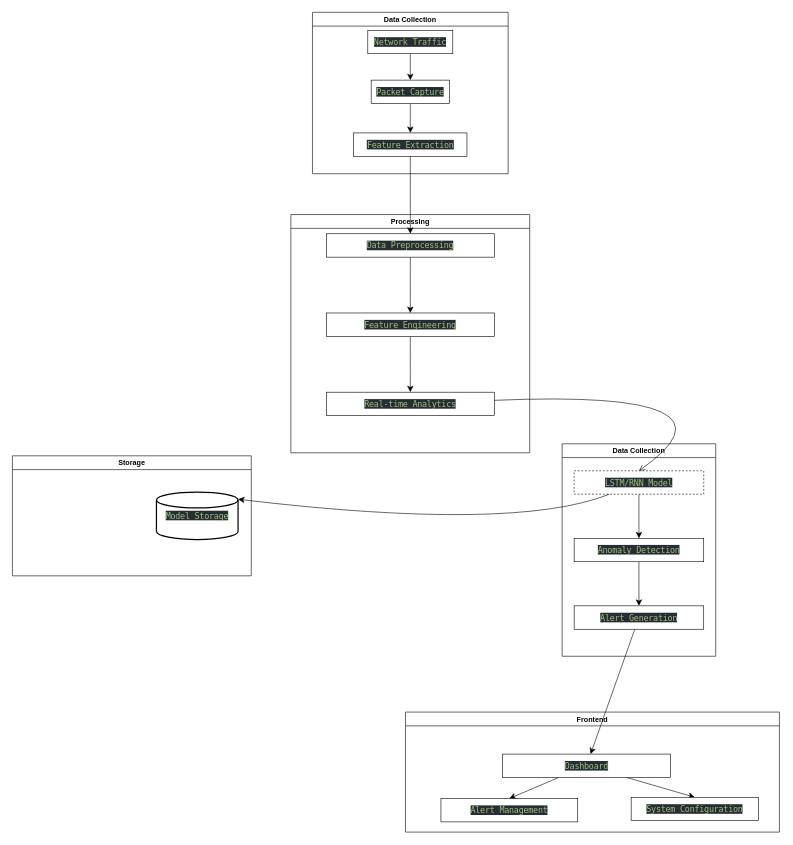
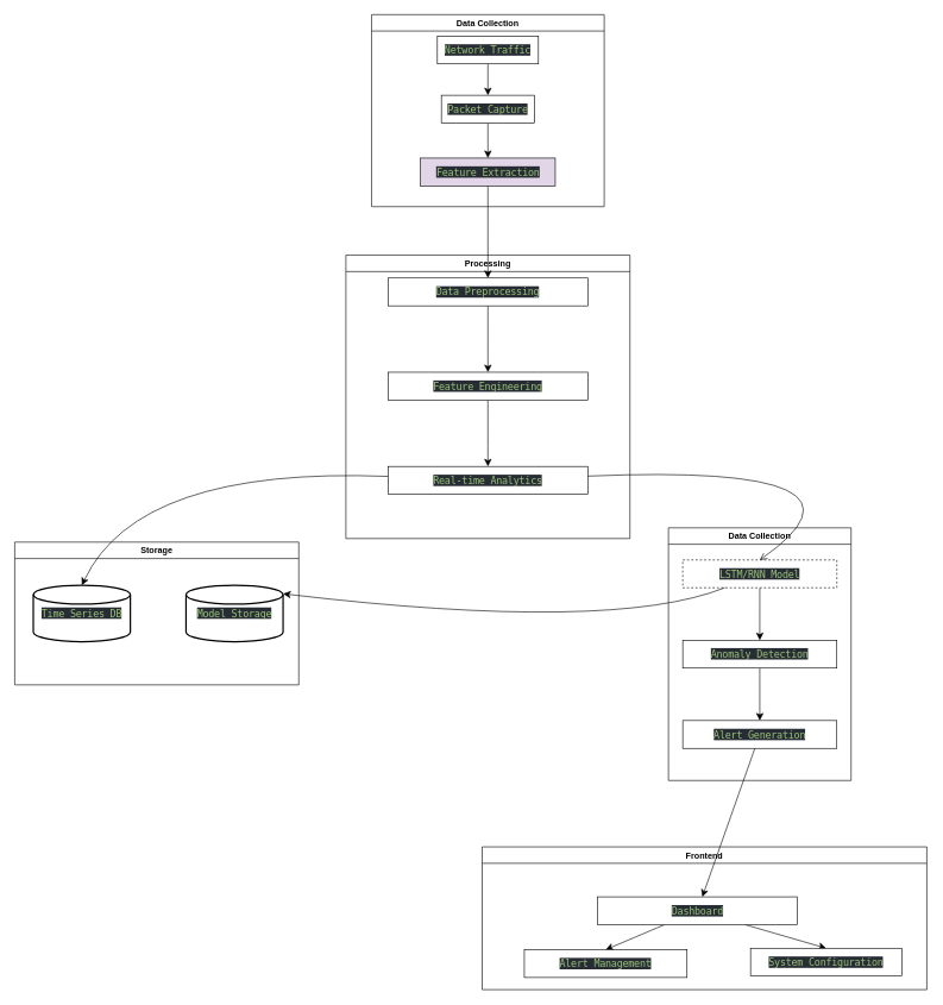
  <mxCell id="0" />
  <mxCell id="1" parent="0" />
  <mxCell id="2" value="Data Collection" style="swimlane;" vertex="1" parent="1"><mxGeometry x="520" y="20" width="326" height="269" as="geometry" /></mxCell>
  <mxCell id="3" style="edgeStyle=none;curved=1;rounded=0;orthogonalLoop=1;jettySize=auto;html=1;fontSize=12;startSize=8;endSize=8;" edge="1" parent="2" source="4" target="6"><mxGeometry relative="1" as="geometry" /></mxCell>
  <mxCell id="4" value="&lt;span style=&quot;color: rgb(152, 195, 121); font-family: &amp;quot;Fira Code&amp;quot;, &amp;quot;Fira Mono&amp;quot;, Menlo, Consolas, &amp;quot;DejaVu Sans Mono&amp;quot;, monospace; font-size: 14px; letter-spacing: -0.4px; text-align: left; white-space: pre; background-color: rgb(40, 44, 52);&quot;&gt;Network Traffic&lt;/span&gt;" style="rounded=0;whiteSpace=wrap;html=1;" vertex="1" parent="2"><mxGeometry x="92.19" y="30" width="141.62" height="39" as="geometry" /></mxCell>
  <mxCell id="5" style="edgeStyle=none;curved=1;rounded=0;orthogonalLoop=1;jettySize=auto;html=1;fontSize=12;startSize=8;endSize=8;" edge="1" parent="2" source="6" target="7"><mxGeometry relative="1" as="geometry" /></mxCell>
  <mxCell id="6" value="&lt;span style=&quot;color: rgb(152, 195, 121); font-family: &amp;quot;Fira Code&amp;quot;, &amp;quot;Fira Mono&amp;quot;, Menlo, Consolas, &amp;quot;DejaVu Sans Mono&amp;quot;, monospace; font-size: 14px; letter-spacing: -0.4px; text-align: left; white-space: pre; background-color: rgb(40, 44, 52);&quot;&gt;Packet Capture&lt;/span&gt;" style="rounded=0;whiteSpace=wrap;html=1;" vertex="1" parent="2"><mxGeometry x="97.8" y="113" width="130.4" height="39" as="geometry" /></mxCell>
- <mxCell id="7" value="&lt;span style=&quot;color: rgb(152, 195, 121); font-family: &amp;quot;Fira Code&amp;quot;, &amp;quot;Fira Mono&amp;quot;, Menlo, Consolas, &amp;quot;DejaVu Sans Mono&amp;quot;, monospace; font-size: 14px; letter-spacing: -0.4px; text-align: left; white-space: pre; background-color: rgb(40, 44, 52);&quot;&gt;Feature Extraction&lt;/span&gt;" style="rounded=0;whiteSpace=wrap;html=1;" vertex="1" parent="2"><mxGeometry x="68.59" y="201" width="188.81" height="39" as="geometry" /></mxCell>
+ <mxCell id="7" value="&lt;span style=&quot;color: rgb(152, 195, 121); font-family: &amp;quot;Fira Code&amp;quot;, &amp;quot;Fira Mono&amp;quot;, Menlo, Consolas, &amp;quot;DejaVu Sans Mono&amp;quot;, monospace; font-size: 14px; letter-spacing: -0.4px; text-align: left; white-space: pre; background-color: rgb(40, 44, 52);&quot;&gt;Feature Extraction&lt;/span&gt;" style="rounded=0;whiteSpace=wrap;html=1;fillColor=#e1d5e7;" vertex="1" parent="2"><mxGeometry x="68.59" y="201" width="188.81" height="39" as="geometry" /></mxCell>
  <mxCell id="8" value="Processing" style="swimlane;" vertex="1" parent="1"><mxGeometry x="484" y="357" width="398" height="397" as="geometry" /></mxCell>
  <mxCell id="9" style="edgeStyle=none;curved=1;rounded=0;orthogonalLoop=1;jettySize=auto;html=1;fontSize=12;startSize=8;endSize=8;" edge="1" parent="8" source="10" target="12"><mxGeometry relative="1" as="geometry" /></mxCell>
  <mxCell id="10" value="&lt;span style=&quot;color: rgb(152, 195, 121); font-family: &amp;quot;Fira Code&amp;quot;, &amp;quot;Fira Mono&amp;quot;, Menlo, Consolas, &amp;quot;DejaVu Sans Mono&amp;quot;, monospace; font-size: 14px; letter-spacing: -0.4px; text-align: left; white-space: pre; background-color: rgb(40, 44, 52);&quot;&gt;Data Preprocessing&lt;/span&gt;" style="rounded=0;whiteSpace=wrap;html=1;" vertex="1" parent="8"><mxGeometry x="59.05" y="32" width="279.91" height="39" as="geometry" /></mxCell>
  <mxCell id="11" style="edgeStyle=none;curved=1;rounded=0;orthogonalLoop=1;jettySize=auto;html=1;fontSize=12;startSize=8;endSize=8;" edge="1" parent="8" source="12" target="13"><mxGeometry relative="1" as="geometry" /></mxCell>
  <mxCell id="12" value="&lt;span style=&quot;color: rgb(152, 195, 121); font-family: &amp;quot;Fira Code&amp;quot;, &amp;quot;Fira Mono&amp;quot;, Menlo, Consolas, &amp;quot;DejaVu Sans Mono&amp;quot;, monospace; font-size: 14px; letter-spacing: -0.4px; text-align: left; white-space: pre; background-color: rgb(40, 44, 52);&quot;&gt;Feature Engineering&lt;/span&gt;" style="rounded=0;whiteSpace=wrap;html=1;" vertex="1" parent="8"><mxGeometry x="59.05" y="164" width="279.91" height="39" as="geometry" /></mxCell>
  <mxCell id="13" value="&lt;span style=&quot;color: rgb(152, 195, 121); font-family: &amp;quot;Fira Code&amp;quot;, &amp;quot;Fira Mono&amp;quot;, Menlo, Consolas, &amp;quot;DejaVu Sans Mono&amp;quot;, monospace; font-size: 14px; letter-spacing: -0.4px; text-align: left; white-space: pre; background-color: rgb(40, 44, 52);&quot;&gt;Real-time Analytics&lt;/span&gt;" style="rounded=0;whiteSpace=wrap;html=1;" vertex="1" parent="8"><mxGeometry x="59.05" y="296" width="279.91" height="39" as="geometry" /></mxCell>
  <mxCell id="14" value="Storage" style="swimlane;" vertex="1" parent="1"><mxGeometry x="20" y="759" width="398" height="200" as="geometry" /></mxCell>
+ <mxCell id="15" value="&lt;span style=&quot;color: rgb(152, 195, 121); font-family: &amp;quot;Fira Code&amp;quot;, &amp;quot;Fira Mono&amp;quot;, Menlo, Consolas, &amp;quot;DejaVu Sans Mono&amp;quot;, monospace; font-size: 14px; letter-spacing: -0.4px; text-align: left; white-space: pre; background-color: rgb(40, 44, 52);&quot;&gt;Time Series DB&lt;/span&gt;" style="strokeWidth=2;html=1;shape=mxgraph.flowchart.database;whiteSpace=wrap;" vertex="1" parent="14"><mxGeometry x="26" y="60.5" width="136" height="79" as="geometry" /></mxCell>
  <mxCell id="16" value="&lt;span style=&quot;color: rgb(152, 195, 121); font-family: &amp;quot;Fira Code&amp;quot;, &amp;quot;Fira Mono&amp;quot;, Menlo, Consolas, &amp;quot;DejaVu Sans Mono&amp;quot;, monospace; font-size: 14px; letter-spacing: -0.4px; text-align: left; white-space: pre; background-color: rgb(40, 44, 52);&quot;&gt;Model Storage&lt;/span&gt;" style="strokeWidth=2;html=1;shape=mxgraph.flowchart.database;whiteSpace=wrap;" vertex="1" parent="14"><mxGeometry x="240" y="60.5" width="136" height="79" as="geometry" /></mxCell>
  <mxCell id="17" value="Data Collection" style="swimlane;" vertex="1" parent="1"><mxGeometry x="936" y="739" width="255.91" height="354" as="geometry" /></mxCell>
  <mxCell id="18" value="" style="edgeStyle=none;curved=1;rounded=0;orthogonalLoop=1;jettySize=auto;html=1;fontSize=12;startSize=8;endSize=8;" edge="1" parent="17" source="19" target="21"><mxGeometry relative="1" as="geometry" /></mxCell>
  <mxCell id="19" value="&lt;span style=&quot;color: rgb(152, 195, 121); font-family: &amp;quot;Fira Code&amp;quot;, &amp;quot;Fira Mono&amp;quot;, Menlo, Consolas, &amp;quot;DejaVu Sans Mono&amp;quot;, monospace; font-size: 14px; letter-spacing: -0.4px; text-align: left; white-space: pre; background-color: rgb(40, 44, 52);&quot;&gt;LSTM/RNN Model&lt;/span&gt;" style="rounded=0;whiteSpace=wrap;html=1;dashed=1;" vertex="1" parent="17"><mxGeometry x="20" y="45" width="215.91" height="39" as="geometry" /></mxCell>
  <mxCell id="20" value="" style="edgeStyle=none;curved=1;rounded=0;orthogonalLoop=1;jettySize=auto;html=1;fontSize=12;startSize=8;endSize=8;" edge="1" parent="17" source="21" target="22"><mxGeometry relative="1" as="geometry" /></mxCell>
  <mxCell id="21" value="&lt;span style=&quot;color: rgb(152, 195, 121); font-family: &amp;quot;Fira Code&amp;quot;, &amp;quot;Fira Mono&amp;quot;, Menlo, Consolas, &amp;quot;DejaVu Sans Mono&amp;quot;, monospace; font-size: 14px; letter-spacing: -0.4px; text-align: left; white-space: pre; background-color: rgb(40, 44, 52);&quot;&gt;Anomaly Detection&lt;/span&gt;" style="rounded=0;whiteSpace=wrap;html=1;" vertex="1" parent="17"><mxGeometry x="20" y="157.5" width="215.91" height="39" as="geometry" /></mxCell>
  <mxCell id="22" value="&lt;span style=&quot;color: rgb(152, 195, 121); font-family: &amp;quot;Fira Code&amp;quot;, &amp;quot;Fira Mono&amp;quot;, Menlo, Consolas, &amp;quot;DejaVu Sans Mono&amp;quot;, monospace; font-size: 14px; letter-spacing: -0.4px; text-align: left; white-space: pre; background-color: rgb(40, 44, 52);&quot;&gt;Alert Generation&lt;/span&gt;" style="rounded=0;whiteSpace=wrap;html=1;" vertex="1" parent="17"><mxGeometry x="20" y="270" width="215.91" height="39" as="geometry" /></mxCell>
  <mxCell id="23" value="Frontend" style="swimlane;startSize=23;" vertex="1" parent="1"><mxGeometry x="675" y="1186" width="623.04" height="200" as="geometry" /></mxCell>
  <mxCell id="24" style="edgeStyle=none;curved=1;rounded=0;orthogonalLoop=1;jettySize=auto;html=1;entryX=0.5;entryY=0;entryDx=0;entryDy=0;fontSize=12;startSize=8;endSize=8;" edge="1" parent="23" source="26" target="28"><mxGeometry relative="1" as="geometry" /></mxCell>
  <mxCell id="25" style="edgeStyle=none;curved=1;rounded=0;orthogonalLoop=1;jettySize=auto;html=1;entryX=0.5;entryY=0;entryDx=0;entryDy=0;fontSize=12;startSize=8;endSize=8;" edge="1" parent="23" source="26" target="27"><mxGeometry relative="1" as="geometry" /></mxCell>
  <mxCell id="26" value="&lt;span style=&quot;color: rgb(152, 195, 121); font-family: &amp;quot;Fira Code&amp;quot;, &amp;quot;Fira Mono&amp;quot;, Menlo, Consolas, &amp;quot;DejaVu Sans Mono&amp;quot;, monospace; font-size: 14px; letter-spacing: -0.4px; text-align: left; white-space: pre; background-color: rgb(40, 44, 52);&quot;&gt;Dashboard&lt;/span&gt;" style="rounded=0;whiteSpace=wrap;html=1;" vertex="1" parent="23"><mxGeometry x="161.57" y="70" width="279.91" height="39" as="geometry" /></mxCell>
  <mxCell id="27" value="&lt;span style=&quot;color: rgb(152, 195, 121); font-family: &amp;quot;Fira Code&amp;quot;, &amp;quot;Fira Mono&amp;quot;, Menlo, Consolas, &amp;quot;DejaVu Sans Mono&amp;quot;, monospace; font-size: 14px; letter-spacing: -0.4px; text-align: left; white-space: pre; background-color: rgb(40, 44, 52);&quot;&gt;System Configuration&lt;/span&gt;" style="rounded=0;whiteSpace=wrap;html=1;" vertex="1" parent="23"><mxGeometry x="376" y="142" width="211.91" height="39" as="geometry" /></mxCell>
  <mxCell id="28" value="&lt;span style=&quot;color: rgb(152, 195, 121); font-family: &amp;quot;Fira Code&amp;quot;, &amp;quot;Fira Mono&amp;quot;, Menlo, Consolas, &amp;quot;DejaVu Sans Mono&amp;quot;, monospace; font-size: 14px; letter-spacing: -0.4px; text-align: left; white-space: pre; background-color: rgb(40, 44, 52);&quot;&gt;Alert Management&lt;/span&gt;" style="rounded=0;whiteSpace=wrap;html=1;" vertex="1" parent="23"><mxGeometry x="59.05" y="144" width="227.95" height="39" as="geometry" /></mxCell>
  <mxCell id="29" style="edgeStyle=none;curved=1;rounded=0;orthogonalLoop=1;jettySize=auto;html=1;fontSize=12;startSize=8;endSize=8;" edge="1" parent="1" source="7" target="10"><mxGeometry relative="1" as="geometry" /></mxCell>
+ <mxCell id="30" style="edgeStyle=none;curved=1;rounded=0;orthogonalLoop=1;jettySize=auto;html=1;entryX=0.5;entryY=0;entryDx=0;entryDy=0;entryPerimeter=0;fontSize=12;startSize=8;endSize=8;" edge="1" parent="1" source="13" target="15"><mxGeometry relative="1" as="geometry"><Array as="points"><mxPoint x="193" y="653" /></Array></mxGeometry></mxCell>
  <mxCell id="31" style="edgeStyle=none;curved=1;rounded=0;orthogonalLoop=1;jettySize=auto;html=1;entryX=0.5;entryY=0;entryDx=0;entryDy=0;fontSize=12;startSize=8;endSize=8;endArrow=open;" edge="1" parent="1" source="13" target="19"><mxGeometry relative="1" as="geometry"><Array as="points"><mxPoint x="1259" y="648" /></Array></mxGeometry></mxCell>
  <mxCell id="32" style="edgeStyle=none;curved=1;rounded=0;orthogonalLoop=1;jettySize=auto;html=1;entryX=1;entryY=0.15;entryDx=0;entryDy=0;entryPerimeter=0;fontSize=12;startSize=8;endSize=8;" edge="1" parent="1" source="19" target="16"><mxGeometry relative="1" as="geometry"><Array as="points"><mxPoint x="856" y="886" /></Array></mxGeometry></mxCell>
  <mxCell id="33" style="edgeStyle=none;curved=1;rounded=0;orthogonalLoop=1;jettySize=auto;html=1;fontSize=12;startSize=8;endSize=8;" edge="1" parent="1" source="22" target="26"><mxGeometry relative="1" as="geometry" /></mxCell>
